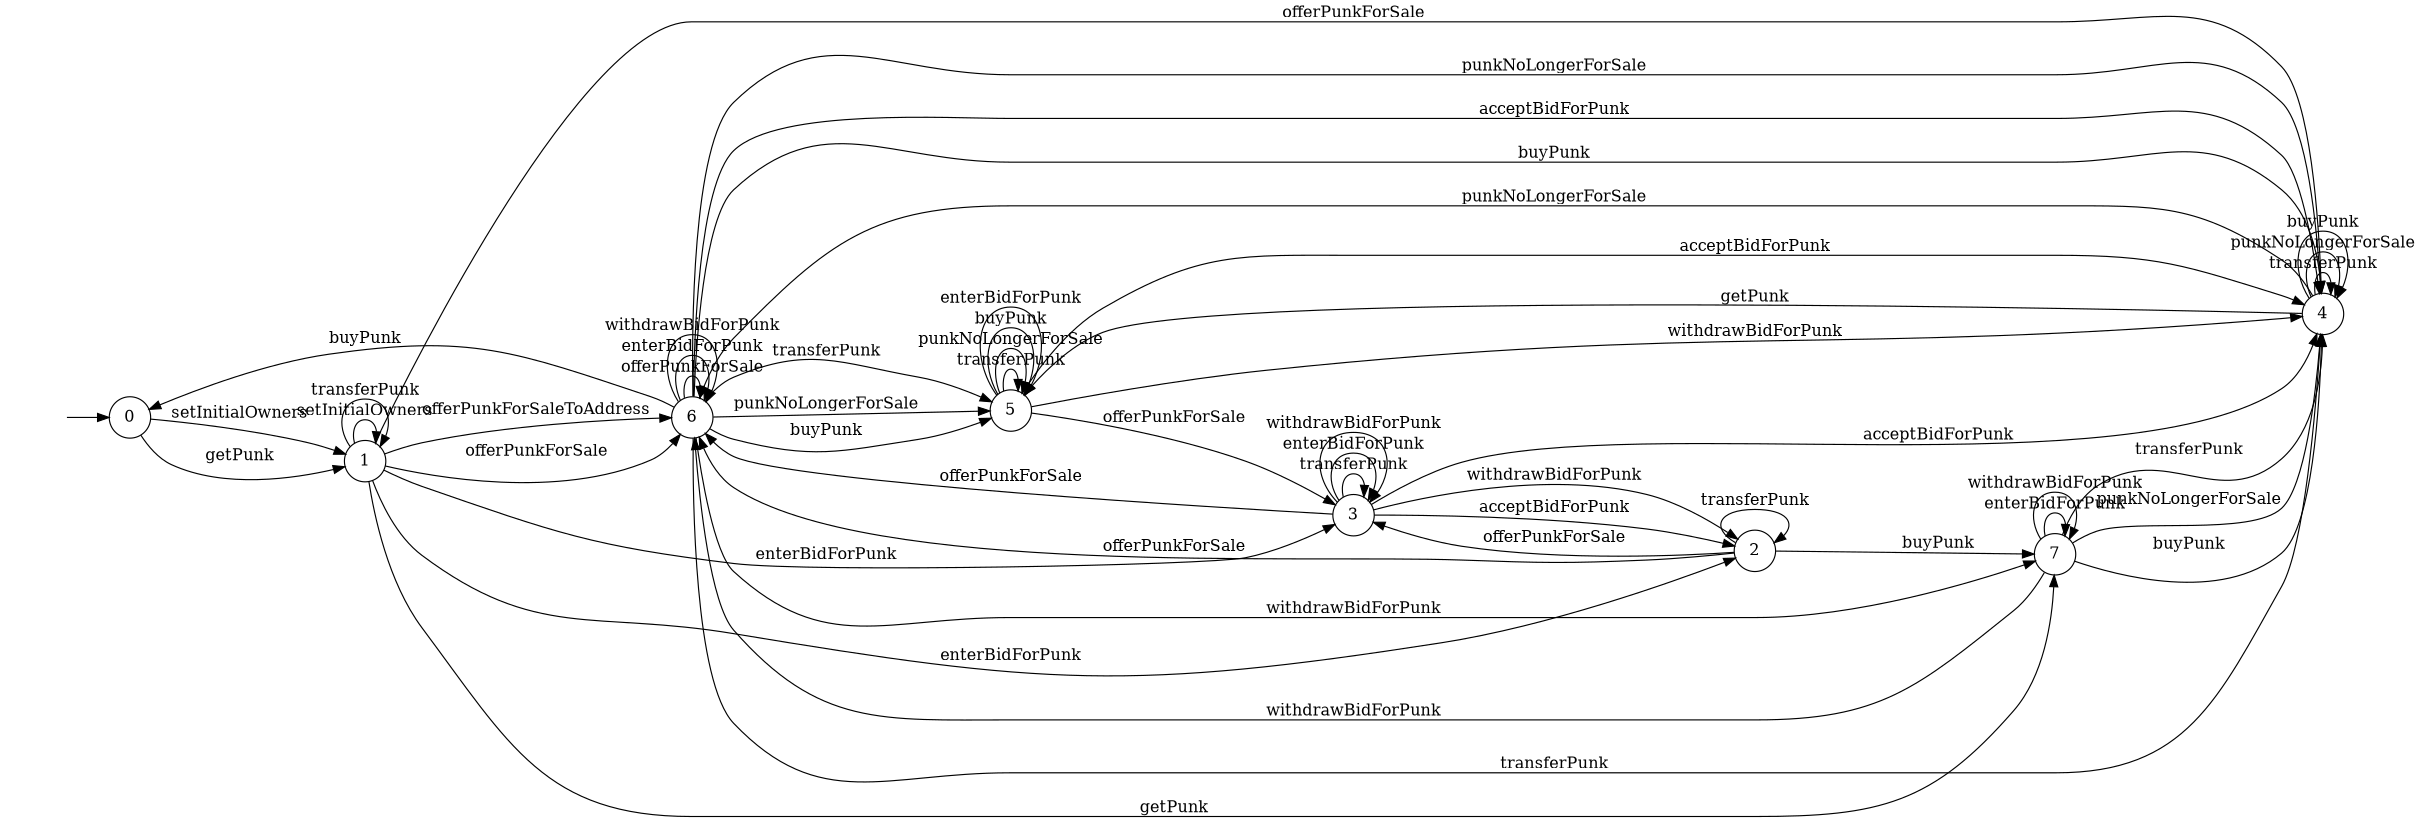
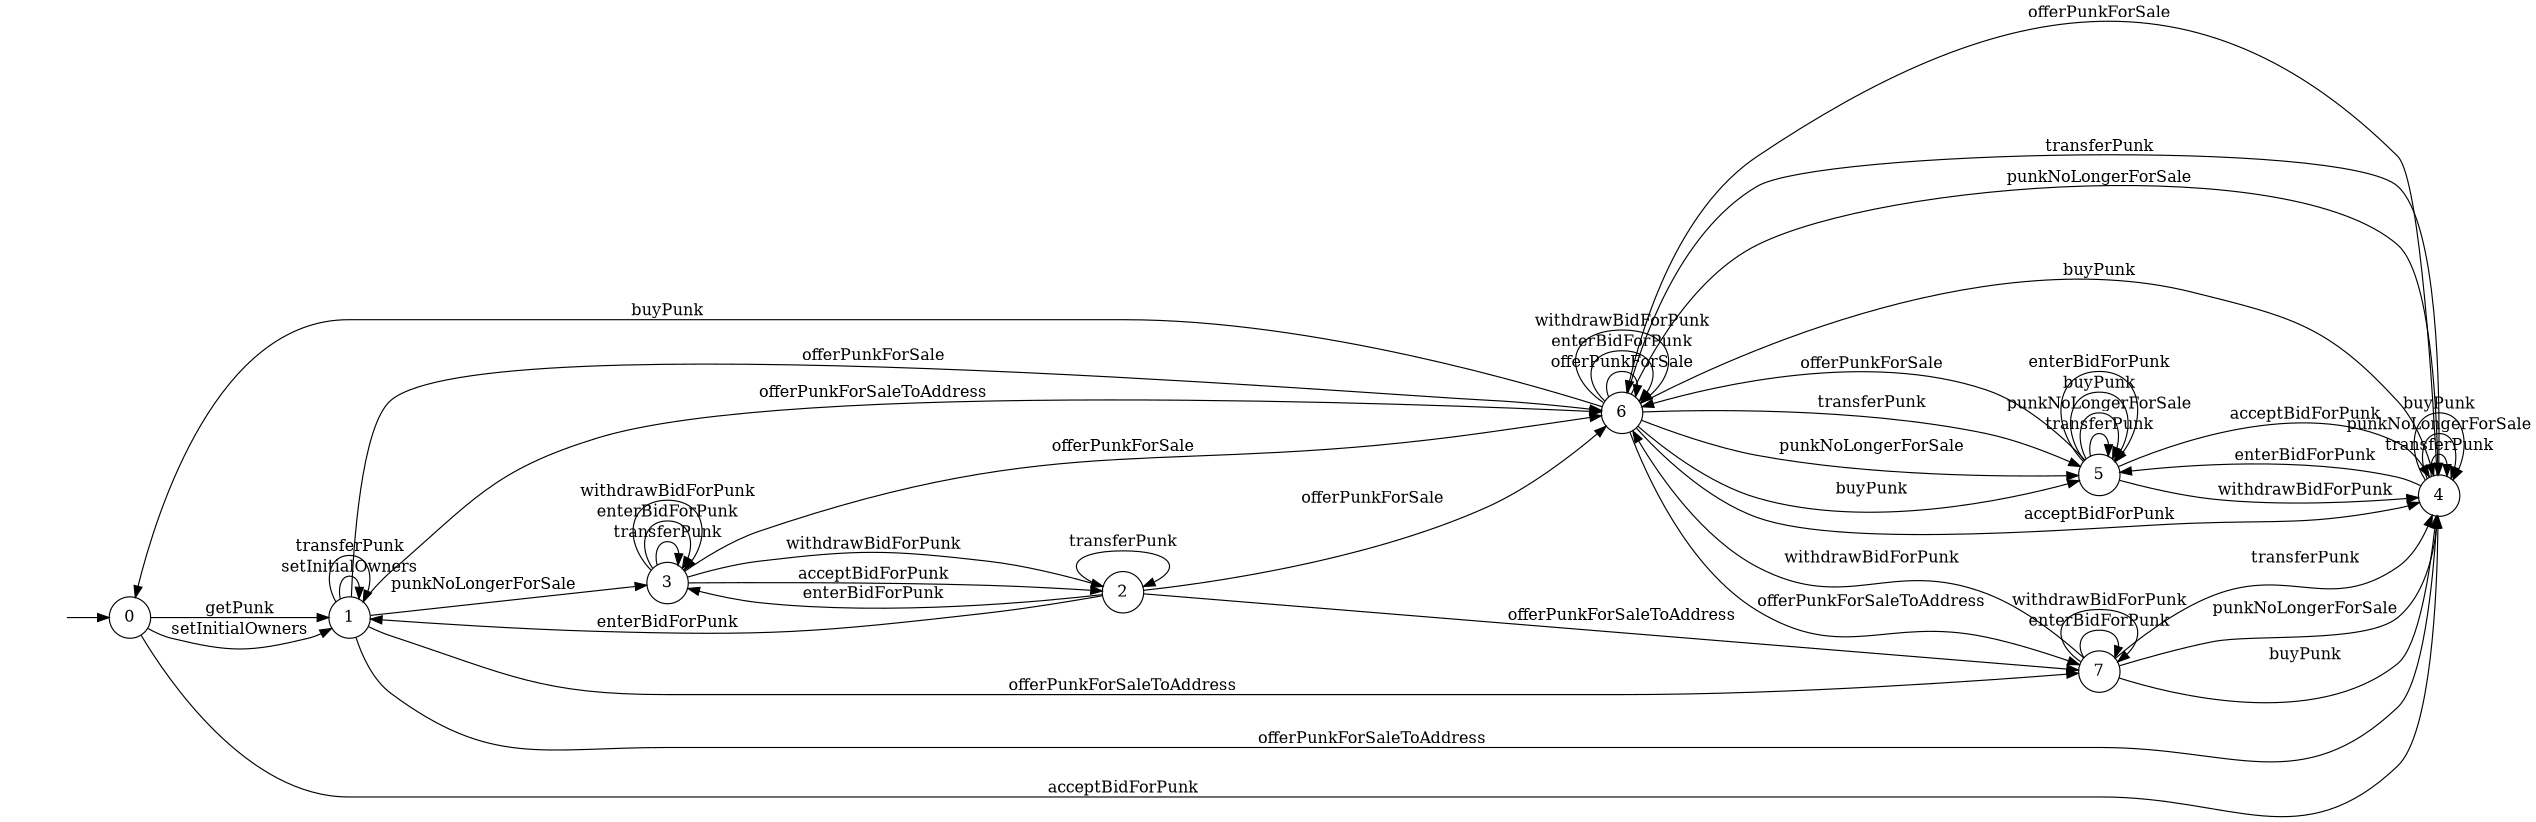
  digraph {
    rankdir=LR
    node [shape=circle]
    "" [shape=plaintext]
    n2 [label=0]
    n3 [label=1]
    n4 [label=6]
    n5 [label=2]
    n6 [label=4]
    n7 [label=7]
    n8 [label=3]
    n9 [label=5]
    "" -> n2
    n2 -> n3 [label=setInitialOwners]
    n2 -> n3 [label=getPunk]
    n3 -> n3 [label=setInitialOwners]
    n3 -> n3 [label=transferPunk]
    n3 -> n4 [label=offerPunkForSale]
    n3 -> n4 [label=offerPunkForSaleToAddress]
-   n3 -> n5 [label=enterBidForPunk]
-   n3 -> n6 [label=offerPunkForSale]
-   n3 -> n7 [label=getPunk]
-   n3 -> n8 [label=enterBidForPunk]
+   n5 -> n3 [label=enterBidForPunk]
+   n3 -> n6 [label=offerPunkForSaleToAddress]
+   n3 -> n7 [label=offerPunkForSaleToAddress]
+   n3 -> n8 [label=punkNoLongerForSale]
    n4 -> n2 [label=buyPunk]
    n4 -> n4 [label=offerPunkForSale]
    n4 -> n4 [label=enterBidForPunk]
    n4 -> n4 [label=withdrawBidForPunk]
    n4 -> n6 [label=transferPunk]
    n4 -> n6 [label=punkNoLongerForSale]
    n4 -> n6 [label=buyPunk]
    n4 -> n6 [label=acceptBidForPunk]
-   n4 -> n7 [label=withdrawBidForPunk]
+   n4 -> n7 [label=offerPunkForSaleToAddress]
    n4 -> n9 [label=transferPunk]
    n4 -> n9 [label=punkNoLongerForSale]
    n4 -> n9 [label=buyPunk]
    n5 -> n4 [label=offerPunkForSale]
    n5 -> n5 [label=transferPunk]
-   n5 -> n7 [label=buyPunk]
-   n5 -> n8 [label=offerPunkForSale]
-   n6 -> n4 [label=punkNoLongerForSale]
+   n5 -> n7 [label=offerPunkForSaleToAddress]
+   n5 -> n8 [label=enterBidForPunk]
+   n6 -> n4 [label=offerPunkForSale]
    n6 -> n6 [label=transferPunk]
    n6 -> n6 [label=punkNoLongerForSale]
    n6 -> n6 [label=buyPunk]
-   n6 -> n9 [label=getPunk]
+   n6 -> n9 [label=enterBidForPunk]
    n7 -> n4 [label=withdrawBidForPunk]
    n7 -> n6 [label=transferPunk]
    n7 -> n6 [label=punkNoLongerForSale]
    n7 -> n6 [label=buyPunk]
    n7 -> n7 [label=enterBidForPunk]
    n7 -> n7 [label=withdrawBidForPunk]
    n8 -> n4 [label=offerPunkForSale]
    n8 -> n5 [label=acceptBidForPunk]
    n8 -> n5 [label=withdrawBidForPunk]
-   n8 -> n6 [label=acceptBidForPunk]
+   n2 -> n6 [label=acceptBidForPunk]
    n8 -> n8 [label=transferPunk]
    n8 -> n8 [label=enterBidForPunk]
    n8 -> n8 [label=withdrawBidForPunk]
-   n9 -> n8 [label=offerPunkForSale]
+   n9 -> n4 [label=offerPunkForSale]
    n9 -> n6 [label=acceptBidForPunk]
    n9 -> n6 [label=withdrawBidForPunk]
    n9 -> n9 [label=transferPunk]
    n9 -> n9 [label=punkNoLongerForSale]
    n9 -> n9 [label=buyPunk]
    n9 -> n9 [label=enterBidForPunk]
  }
